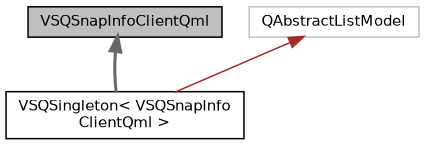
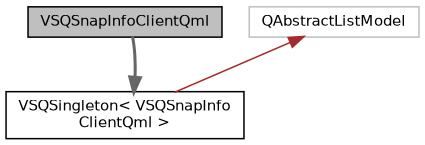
  digraph {
    node [color=black fillcolor=white fontname=Helvetica fontsize=10 shape=record style=filled]
    edge [dir=back fontname=Helvetica fontsize=10 labelfontname=Helvetica labelfontsize=10]
    n1 [fillcolor=grey75 fontcolor=black height=0.2 label=VSQSnapInfoClientQml width=0.4]
    n2 [color=grey75 height=0.2 label=QAbstractListModel width=0.4]
    n3 [height=0.2 label="VSQSingleton\< VSQSnapInfo\lClientQml \>" width=0.4]
    n2 -> n3 [color=brown style=solid]
-   n1 -> n3 [color=gray40 style=bold]
+   n3 -> n1 [color=gray40 style=bold]
  }
